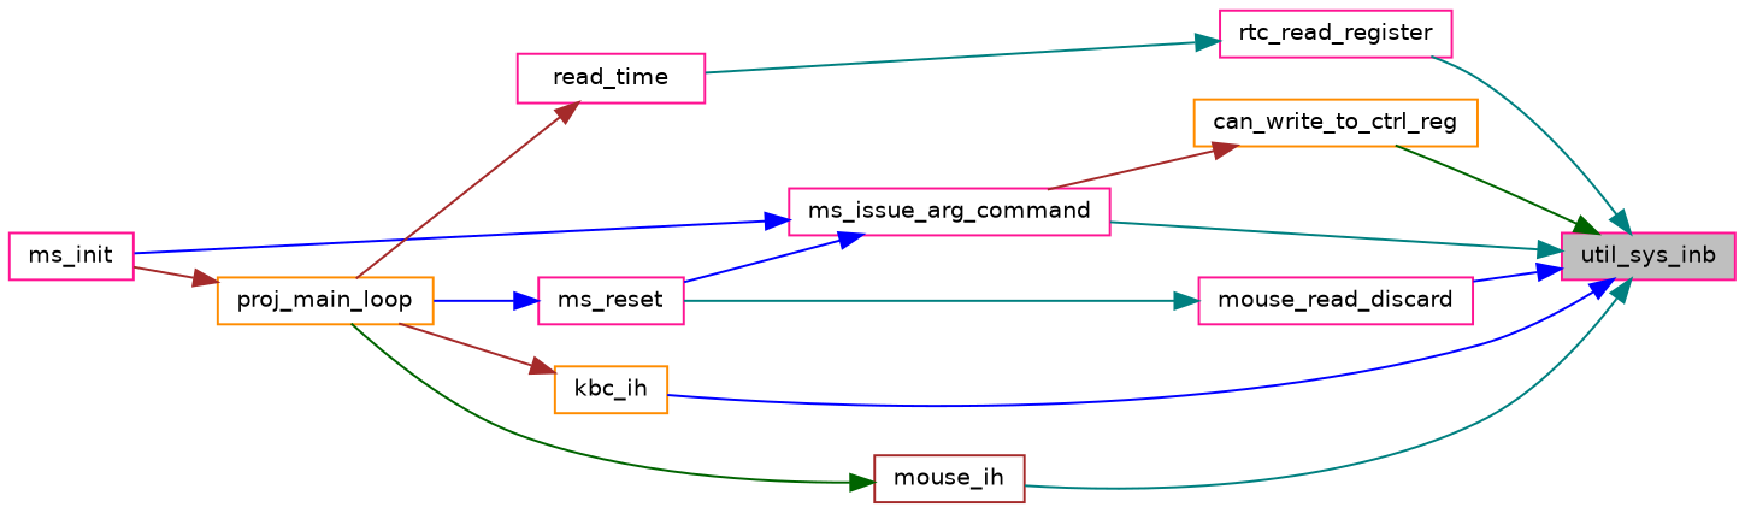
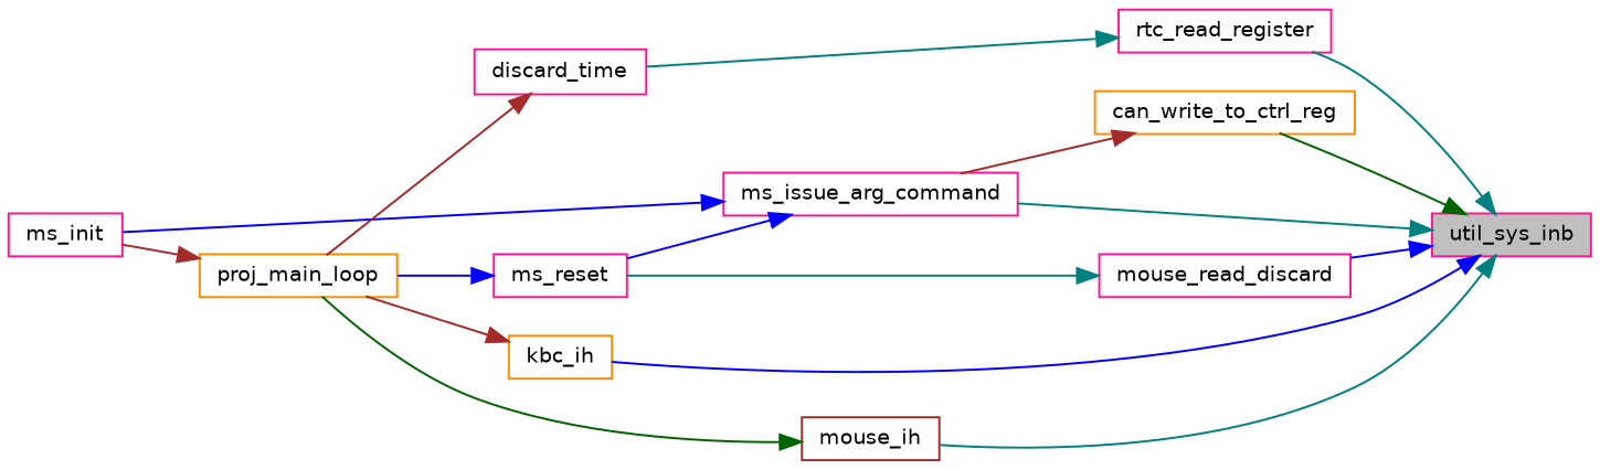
  digraph {
    rankdir=RL
    node [color=deeppink fillcolor=white fontname=Helvetica fontsize=10 shape=record style=filled]
    edge [color=teal dir=back fontname=Helvetica fontsize=10 labelfontname=Helvetica labelfontsize=10 style=solid]
    n1 [fillcolor=grey75 fontcolor=black height=0.2 label=util_sys_inb width=0.4]
    n2 [color=darkorange height=0.2 label=can_write_to_ctrl_reg width=0.4]
    n3 [height=0.2 label=ms_issue_arg_command width=0.4]
    n4 [color=darkorange height=0.2 label=kbc_ih width=0.4]
    n5 [color=brown height=0.2 label=mouse_ih width=0.4]
    n6 [height=0.2 label=mouse_read_discard width=0.4]
    n7 [height=0.2 label=rtc_read_register width=0.4]
    n8 [height=0.2 label=ms_init width=0.4]
    n9 [height=0.2 label=ms_reset width=0.4]
    n10 [color=darkorange height=0.2 label=proj_main_loop width=0.4]
-   n11 [height=0.2 label=read_time width=0.4]
+   n11 [height=0.2 label=discard_time width=0.4]
    n1 -> n2 [color=darkgreen]
    n1 -> n3
    n1 -> n4 [color=blue]
    n1 -> n5
    n1 -> n6 [color=blue]
    n1 -> n7
    n2 -> n3 [color=brown]
    n3 -> n8 [color=blue]
    n3 -> n9 [color=blue]
    n4 -> n10 [color=brown]
    n5 -> n10 [color=darkgreen]
    n6 -> n9
    n7 -> n11
    n9 -> n10 [color=blue]
    n10 -> n8 [color=brown]
    n11 -> n10 [color=brown]
  }
